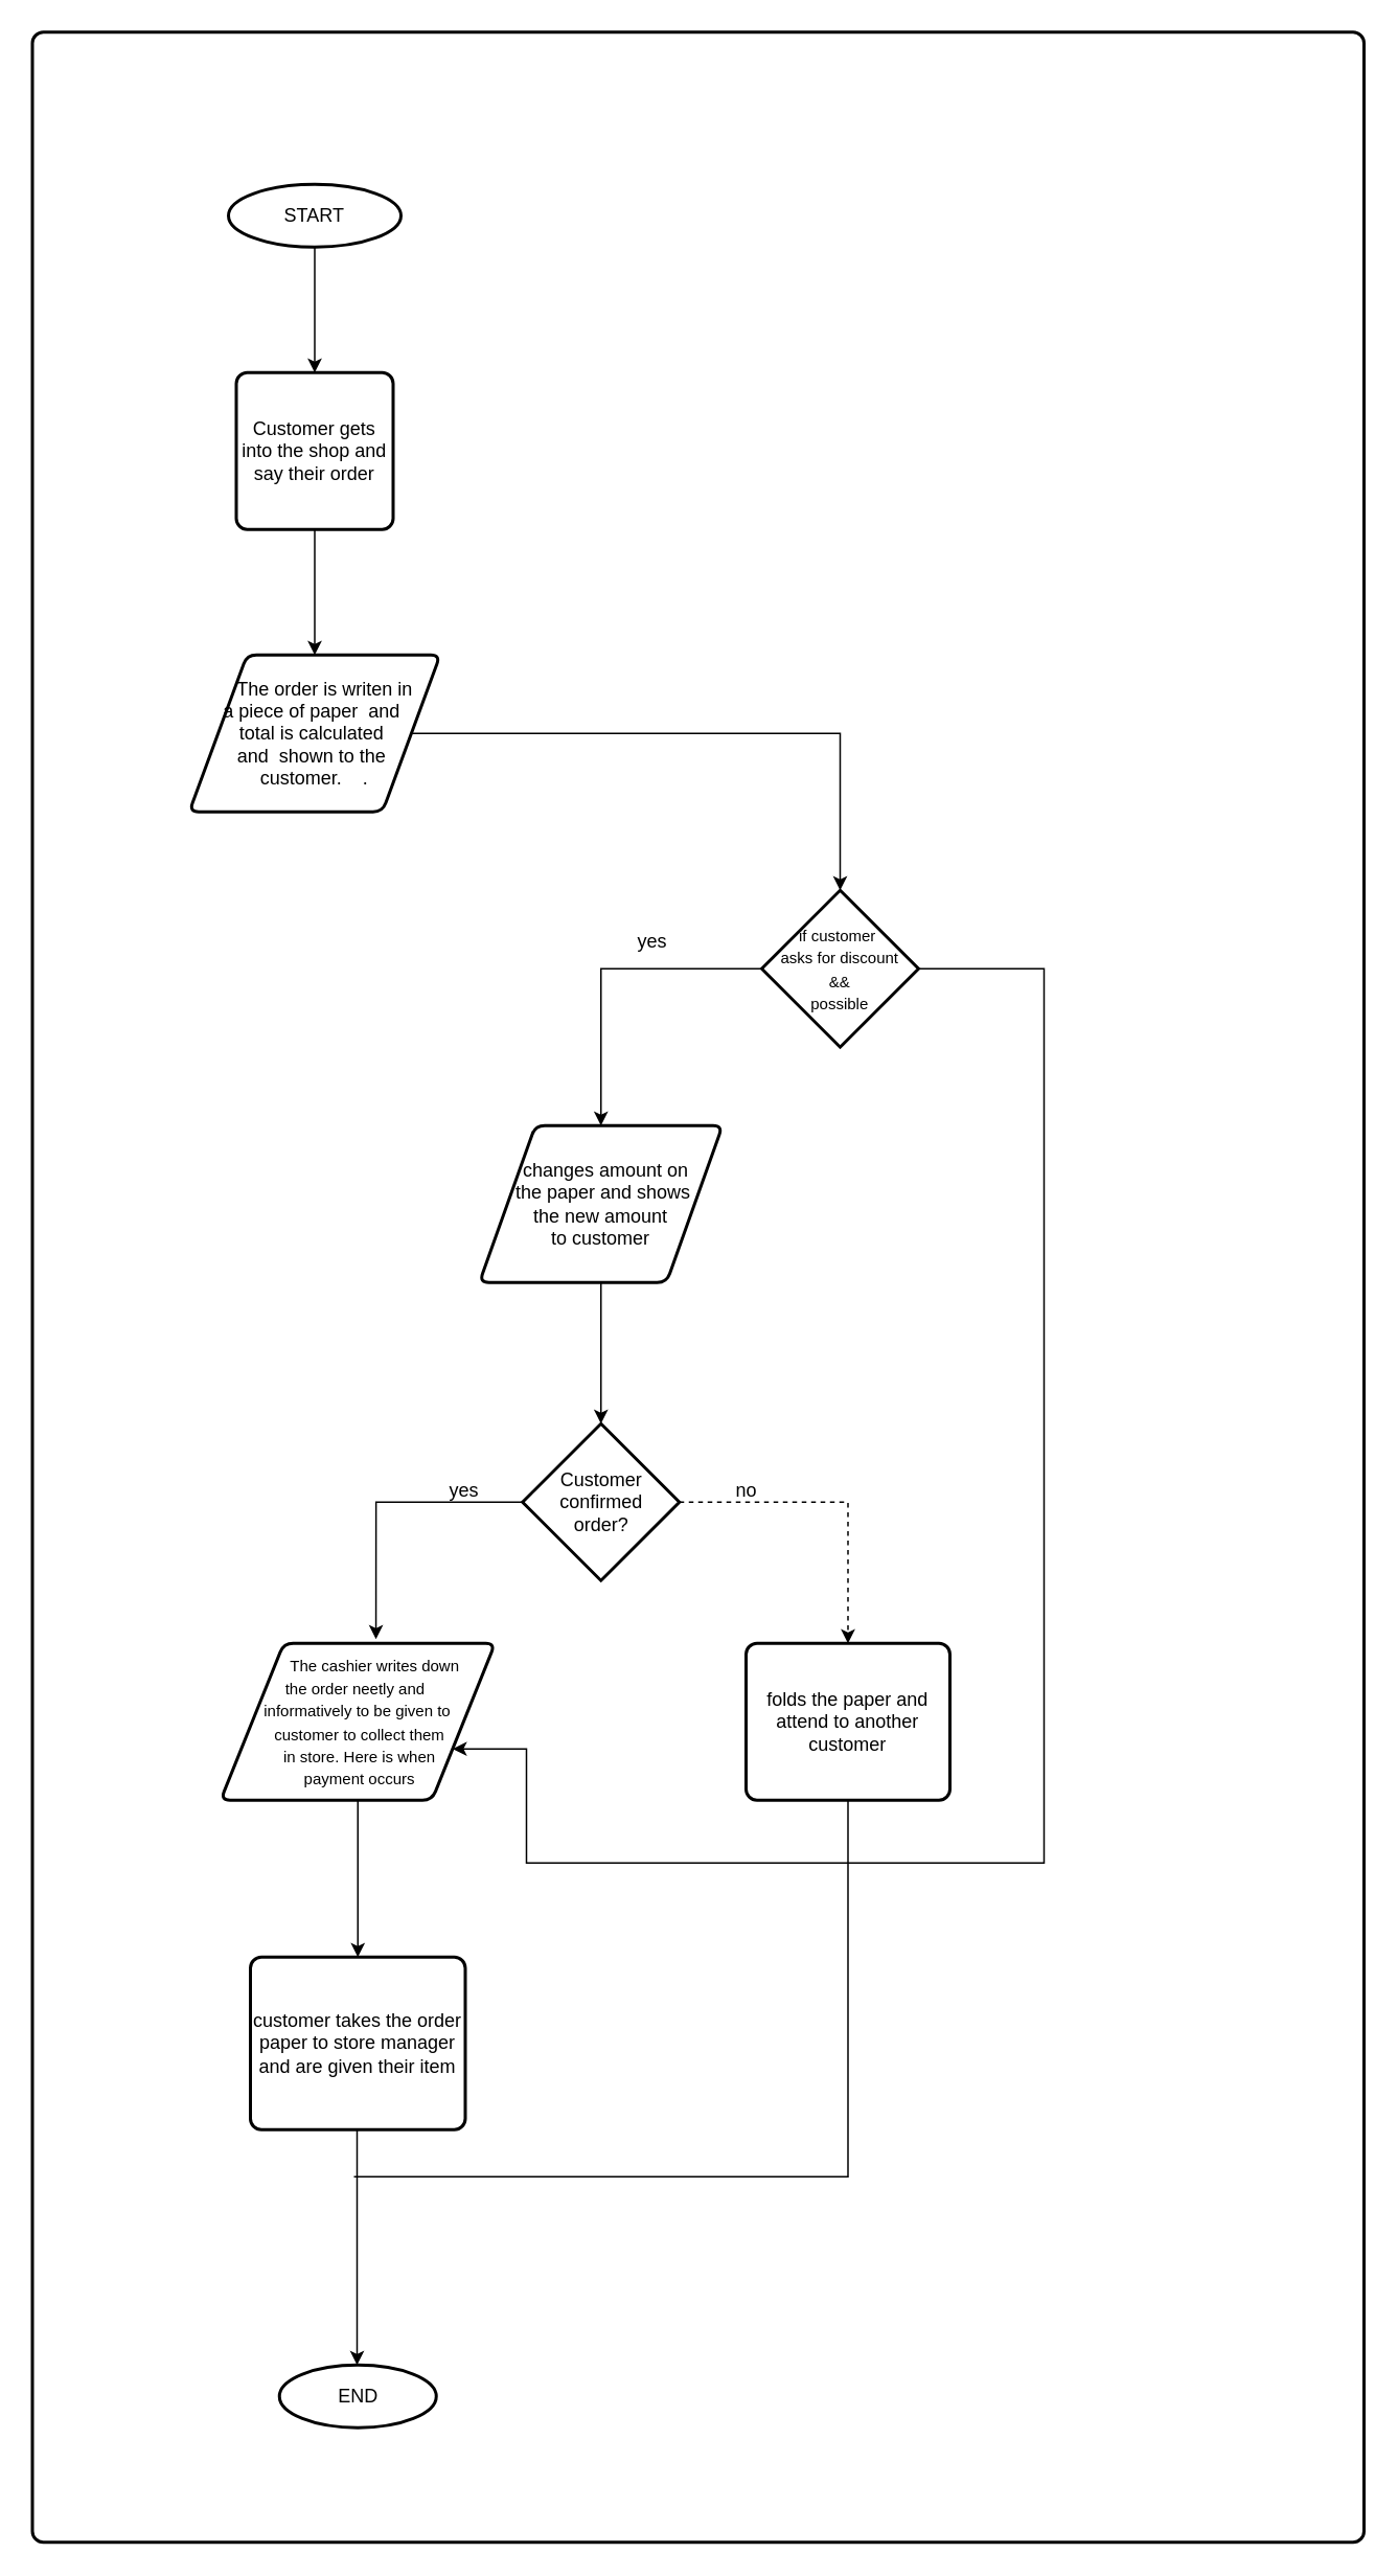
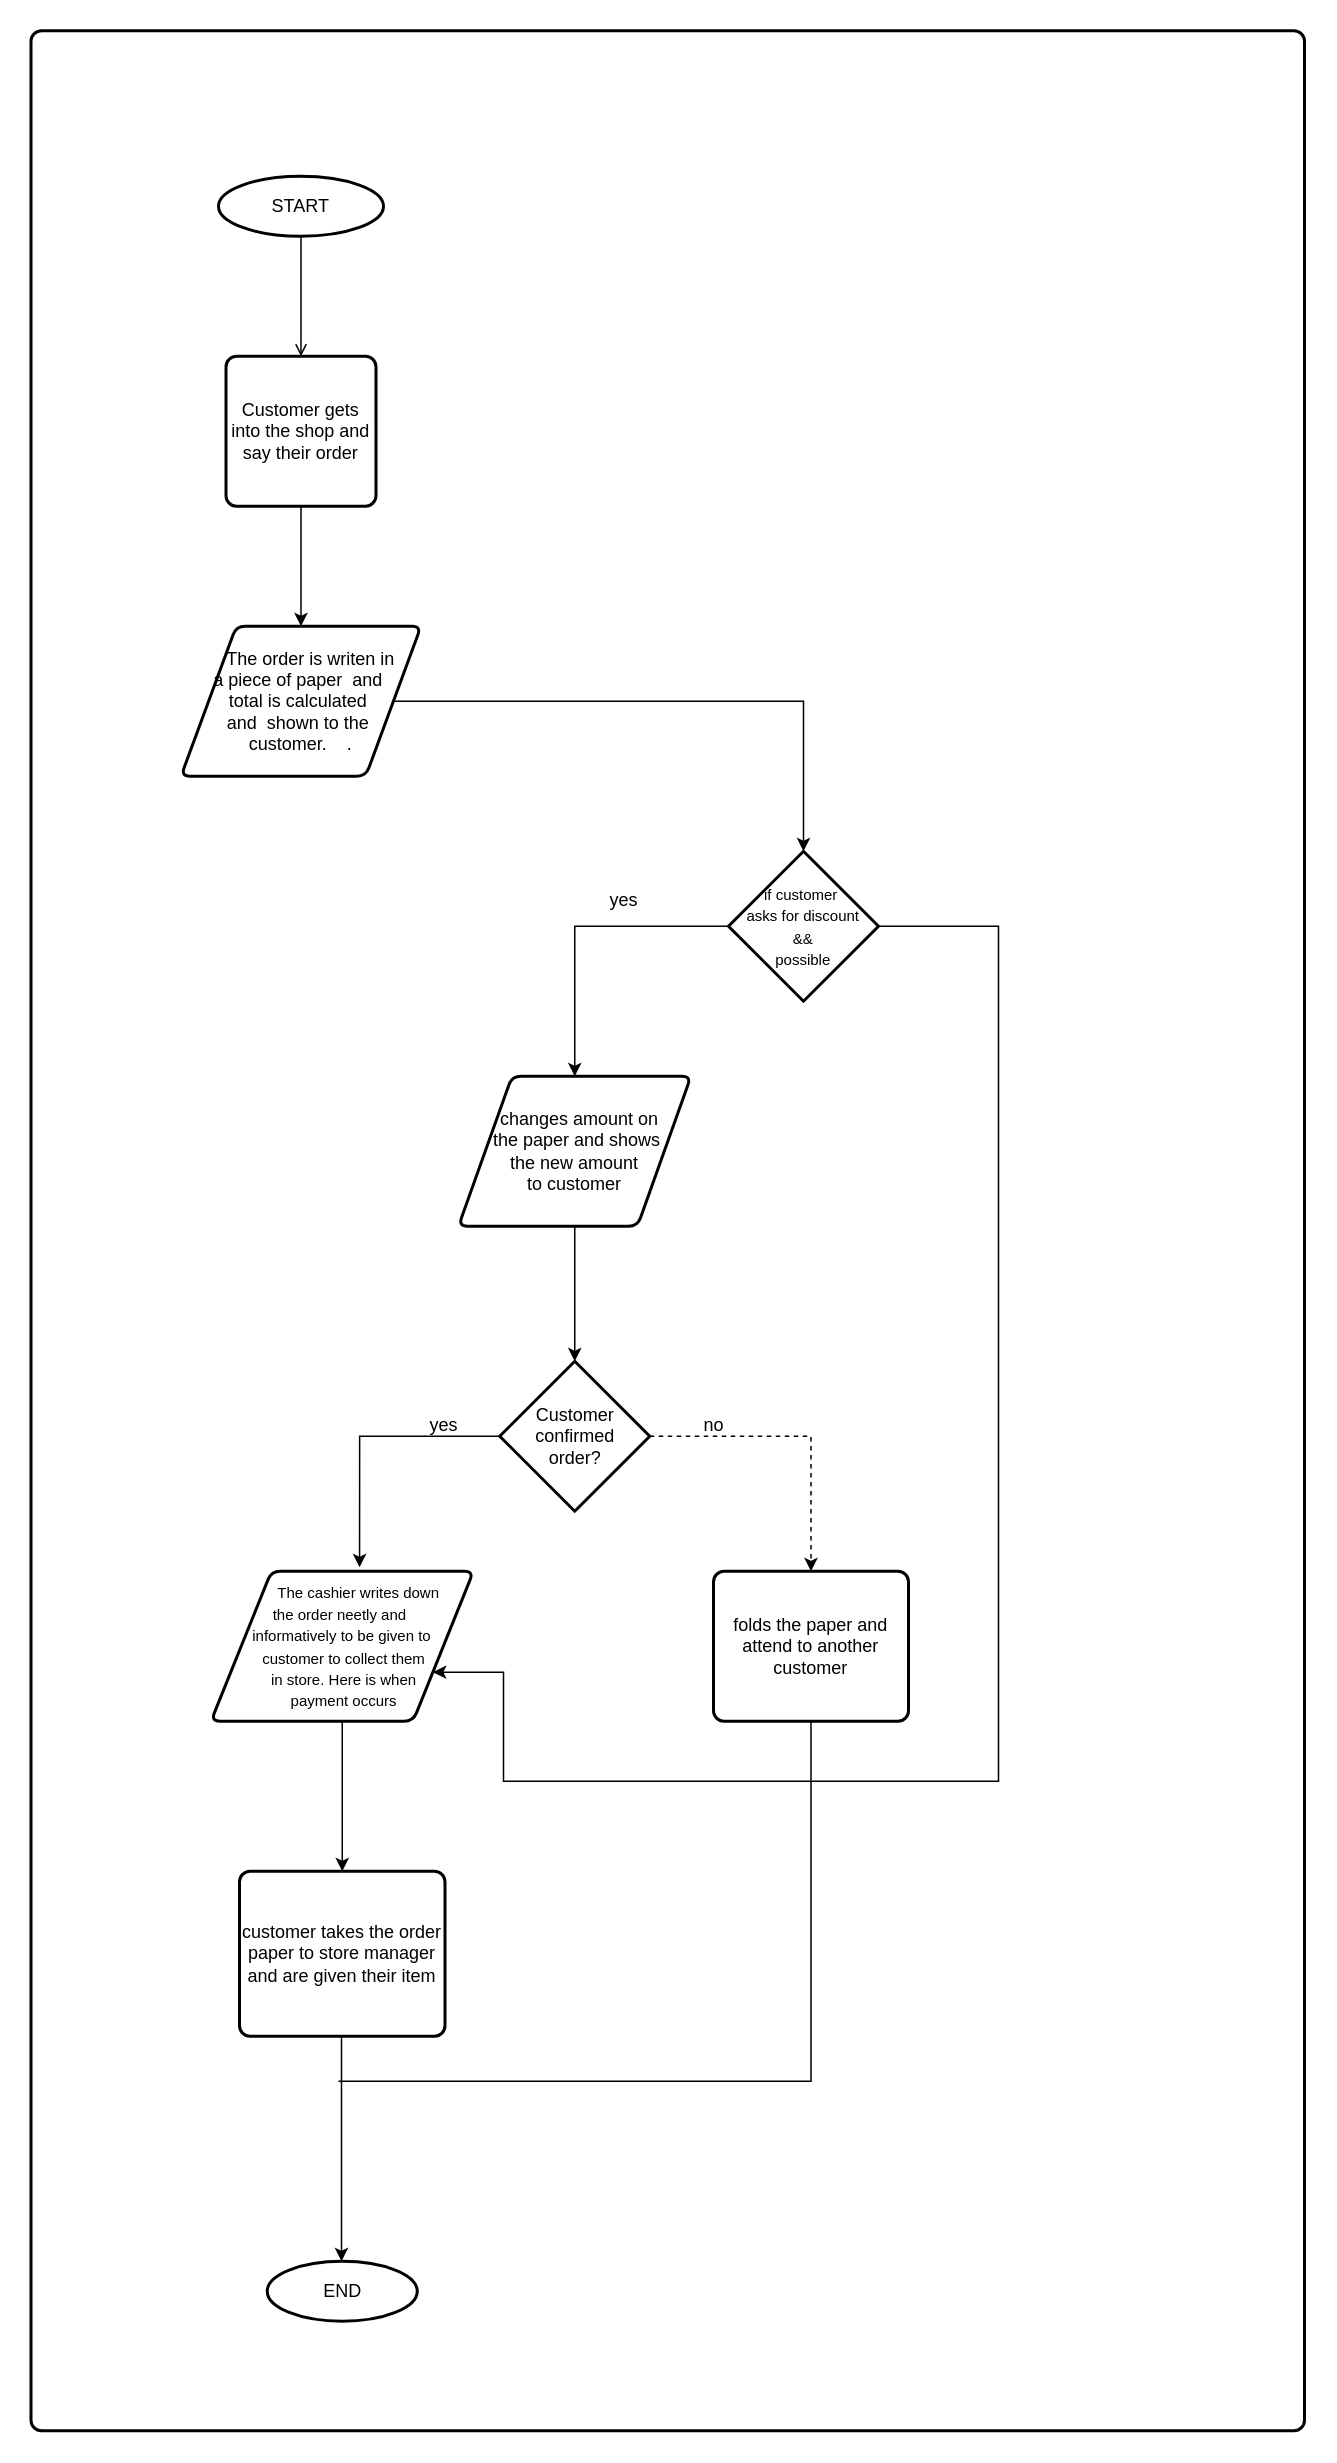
  <mxCell id="0" />
  <mxCell id="1" parent="0" />
  <mxCell id="2" value="" style="rounded=1;whiteSpace=wrap;html=1;absoluteArcSize=1;arcSize=14;strokeWidth=2;" vertex="1" parent="1"><mxGeometry x="20" y="20" width="849" height="1600" as="geometry" /></mxCell>
- <mxCell id="3" style="edgeStyle=orthogonalEdgeStyle;rounded=0;orthogonalLoop=1;jettySize=auto;html=1;exitX=0.5;exitY=1;exitDx=0;exitDy=0;exitPerimeter=0;entryX=0.5;entryY=0;entryDx=0;entryDy=0;" edge="1" parent="1" source="4" target="6"><mxGeometry relative="1" as="geometry" /></mxCell>
+ <mxCell id="3" style="edgeStyle=orthogonalEdgeStyle;rounded=0;orthogonalLoop=1;jettySize=auto;html=1;exitX=0.5;exitY=1;exitDx=0;exitDy=0;exitPerimeter=0;entryX=0.5;entryY=0;entryDx=0;entryDy=0;endArrow=open;" edge="1" parent="1" source="4" target="6"><mxGeometry relative="1" as="geometry" /></mxCell>
  <mxCell id="4" value="START" style="strokeWidth=2;html=1;shape=mxgraph.flowchart.start_1;whiteSpace=wrap;" vertex="1" parent="1"><mxGeometry x="145" y="117" width="110" height="40" as="geometry" /></mxCell>
  <mxCell id="5" style="edgeStyle=orthogonalEdgeStyle;rounded=0;orthogonalLoop=1;jettySize=auto;html=1;exitX=0.5;exitY=1;exitDx=0;exitDy=0;entryX=0.5;entryY=0;entryDx=0;entryDy=0;" edge="1" parent="1" source="6" target="7"><mxGeometry relative="1" as="geometry" /></mxCell>
  <mxCell id="6" value="Customer gets into the shop and say their order" style="rounded=1;whiteSpace=wrap;html=1;absoluteArcSize=1;arcSize=14;strokeWidth=2;" vertex="1" parent="1"><mxGeometry x="150" y="237" width="100" height="100" as="geometry" /></mxCell>
  <mxCell id="7" value="&amp;nbsp; &amp;nbsp; &amp;nbsp;The order is writen in&amp;nbsp;&lt;div&gt;a&amp;nbsp;&lt;span style=&quot;background-color: transparent; color: light-dark(rgb(0, 0, 0), rgb(255, 255, 255));&quot;&gt;piece of paper&amp;nbsp;&lt;/span&gt;&lt;span style=&quot;background-color: transparent; color: light-dark(rgb(0, 0, 0), rgb(255, 255, 255));&quot;&gt;&amp;nbsp;and&amp;nbsp;&lt;/span&gt;&lt;div&gt;&lt;span style=&quot;background-color: transparent; color: light-dark(rgb(0, 0, 0), rgb(255, 255, 255));&quot;&gt;total is calculated&amp;nbsp;&lt;/span&gt;&lt;/div&gt;&lt;div&gt;&lt;span style=&quot;background-color: transparent; color: light-dark(rgb(0, 0, 0), rgb(255, 255, 255));&quot;&gt;and&amp;nbsp;&amp;nbsp;&lt;/span&gt;&lt;span style=&quot;background-color: transparent; color: light-dark(rgb(0, 0, 0), rgb(255, 255, 255));&quot;&gt;shown to the&amp;nbsp;&lt;/span&gt;&lt;/div&gt;&lt;div&gt;&lt;span style=&quot;background-color: transparent; color: light-dark(rgb(0, 0, 0), rgb(255, 255, 255));&quot;&gt;customer.&amp;nbsp; &amp;nbsp; .&lt;/span&gt;&lt;/div&gt;&lt;/div&gt;" style="shape=parallelogram;html=1;strokeWidth=2;perimeter=parallelogramPerimeter;whiteSpace=wrap;rounded=1;arcSize=12;size=0.23;" vertex="1" parent="1"><mxGeometry x="120" y="417" width="160" height="100" as="geometry" /></mxCell>
  <mxCell id="8" style="edgeStyle=orthogonalEdgeStyle;rounded=0;orthogonalLoop=1;jettySize=auto;html=1;exitX=0;exitY=0.5;exitDx=0;exitDy=0;exitPerimeter=0;entryX=0.5;entryY=0;entryDx=0;entryDy=0;" edge="1" parent="1" source="10" target="12"><mxGeometry relative="1" as="geometry" /></mxCell>
  <mxCell id="9" style="edgeStyle=orthogonalEdgeStyle;rounded=0;orthogonalLoop=1;jettySize=auto;html=1;exitX=1;exitY=0.5;exitDx=0;exitDy=0;exitPerimeter=0;entryX=1;entryY=0.75;entryDx=0;entryDy=0;" edge="1" parent="1" source="10" target="17"><mxGeometry relative="1" as="geometry"><mxPoint x="705" y="767" as="targetPoint" /><Array as="points"><mxPoint x="665" y="617" /><mxPoint x="665" y="1187" /><mxPoint x="335" y="1187" /><mxPoint x="335" y="1114" /></Array></mxGeometry></mxCell>
  <mxCell id="10" value="&lt;font style=&quot;font-size: 10px;&quot;&gt;if customer&amp;nbsp;&lt;/font&gt;&lt;div&gt;&lt;font style=&quot;font-size: 10px;&quot;&gt;asks&amp;nbsp;&lt;/font&gt;&lt;span style=&quot;font-size: 10px; background-color: transparent; color: light-dark(rgb(0, 0, 0), rgb(255, 255, 255));&quot;&gt;for discount&lt;/span&gt;&lt;div&gt;&lt;div&gt;&lt;font style=&quot;font-size: 10px;&quot;&gt;&amp;amp;&amp;amp;&lt;/font&gt;&lt;/div&gt;&lt;div&gt;&lt;font style=&quot;font-size: 10px;&quot;&gt;possible&lt;/font&gt;&lt;/div&gt;&lt;/div&gt;&lt;/div&gt;" style="strokeWidth=2;html=1;shape=mxgraph.flowchart.decision;whiteSpace=wrap;" vertex="1" parent="1"><mxGeometry x="485" y="567" width="100" height="100" as="geometry" /></mxCell>
  <mxCell id="11" style="edgeStyle=orthogonalEdgeStyle;rounded=0;orthogonalLoop=1;jettySize=auto;html=1;entryX=0.5;entryY=0;entryDx=0;entryDy=0;entryPerimeter=0;" edge="1" parent="1" source="7" target="10"><mxGeometry relative="1" as="geometry" /></mxCell>
  <mxCell id="12" value="&amp;nbsp; &amp;nbsp;changes amount on&amp;nbsp;&lt;div&gt;&amp;nbsp;the paper and shows&lt;div&gt;&amp;nbsp;the new amount&amp;nbsp;&lt;div&gt;to customer&lt;/div&gt;&lt;/div&gt;&lt;/div&gt;" style="shape=parallelogram;html=1;strokeWidth=2;perimeter=parallelogramPerimeter;whiteSpace=wrap;rounded=1;arcSize=12;size=0.23;" vertex="1" parent="1"><mxGeometry x="305" y="717" width="155" height="100" as="geometry" /></mxCell>
  <mxCell id="13" value="yes" style="text;html=1;align=center;verticalAlign=middle;resizable=0;points=[];autosize=1;strokeColor=none;fillColor=none;" vertex="1" parent="1"><mxGeometry x="395" y="585" width="40" height="30" as="geometry" /></mxCell>
  <mxCell id="14" style="edgeStyle=orthogonalEdgeStyle;rounded=0;orthogonalLoop=1;jettySize=auto;html=1;exitX=1;exitY=0.5;exitDx=0;exitDy=0;exitPerimeter=0;entryX=0.5;entryY=0;entryDx=0;entryDy=0;dashed=1;" edge="1" parent="1" source="15" target="20"><mxGeometry relative="1" as="geometry" /></mxCell>
  <mxCell id="15" value="Customer confirmed&lt;div&gt;order?&lt;/div&gt;" style="strokeWidth=2;html=1;shape=mxgraph.flowchart.decision;whiteSpace=wrap;" vertex="1" parent="1"><mxGeometry x="332.5" y="907" width="100" height="100" as="geometry" /></mxCell>
  <mxCell id="16" style="edgeStyle=orthogonalEdgeStyle;rounded=0;orthogonalLoop=1;jettySize=auto;html=1;" edge="1" parent="1" source="17" target="22"><mxGeometry relative="1" as="geometry" /></mxCell>
  <mxCell id="17" value="&lt;font style=&quot;font-size: 10px;&quot;&gt;&amp;nbsp; &amp;nbsp; &amp;nbsp; &amp;nbsp; &amp;nbsp;The cashier writes down&amp;nbsp;&lt;/font&gt;&lt;div&gt;&lt;font style=&quot;font-size: 10px;&quot;&gt;the&amp;nbsp;&lt;/font&gt;&lt;span style=&quot;font-size: 10px; background-color: transparent; color: light-dark(rgb(0, 0, 0), rgb(255, 255, 255));&quot;&gt;order neetly and&amp;nbsp;&lt;/span&gt;&lt;div&gt;&lt;font style=&quot;font-size: 10px;&quot;&gt;informatively&lt;/font&gt;&lt;span style=&quot;font-size: 10px; background-color: transparent; color: light-dark(rgb(0, 0, 0), rgb(255, 255, 255));&quot;&gt;&amp;nbsp;to be given to&lt;/span&gt;&lt;div&gt;&lt;font style=&quot;font-size: 10px;&quot;&gt;&amp;nbsp;customer&lt;/font&gt;&lt;span style=&quot;font-size: 10px; background-color: transparent; color: light-dark(rgb(0, 0, 0), rgb(255, 255, 255));&quot;&gt;&amp;nbsp;to&amp;nbsp;&lt;/span&gt;&lt;span style=&quot;font-size: 10px; background-color: transparent; color: light-dark(rgb(0, 0, 0), rgb(255, 255, 255));&quot;&gt;collect them&lt;/span&gt;&lt;/div&gt;&lt;div&gt;&lt;font style=&quot;font-size: 10px;&quot;&gt;&lt;span style=&quot;background-color: transparent; color: light-dark(rgb(0, 0, 0), rgb(255, 255, 255));&quot;&gt;&amp;nbsp;in store.&amp;nbsp;&lt;/span&gt;&lt;/font&gt;&lt;span style=&quot;background-color: transparent; color: light-dark(rgb(0, 0, 0), rgb(255, 255, 255)); font-size: 10px;&quot;&gt;Here&amp;nbsp;&lt;/span&gt;&lt;span style=&quot;background-color: transparent; color: light-dark(rgb(0, 0, 0), rgb(255, 255, 255)); font-size: 10px;&quot;&gt;is when&lt;/span&gt;&lt;/div&gt;&lt;div&gt;&lt;span style=&quot;background-color: transparent; color: light-dark(rgb(0, 0, 0), rgb(255, 255, 255)); font-size: 10px;&quot;&gt;&amp;nbsp;payment&amp;nbsp;&lt;/span&gt;&lt;span style=&quot;background-color: transparent; color: light-dark(rgb(0, 0, 0), rgb(255, 255, 255)); font-size: 10px;&quot;&gt;occurs&lt;/span&gt;&lt;/div&gt;&lt;/div&gt;&lt;/div&gt;" style="shape=parallelogram;html=1;strokeWidth=2;perimeter=parallelogramPerimeter;whiteSpace=wrap;rounded=1;arcSize=12;size=0.23;" vertex="1" parent="1"><mxGeometry x="140" y="1047" width="175" height="100" as="geometry" /></mxCell>
  <mxCell id="18" style="edgeStyle=orthogonalEdgeStyle;rounded=0;orthogonalLoop=1;jettySize=auto;html=1;entryX=0.566;entryY=-0.026;entryDx=0;entryDy=0;entryPerimeter=0;" edge="1" parent="1" source="15" target="17"><mxGeometry relative="1" as="geometry" /></mxCell>
  <mxCell id="19" style="edgeStyle=orthogonalEdgeStyle;rounded=0;orthogonalLoop=1;jettySize=auto;html=1;exitX=0.5;exitY=1;exitDx=0;exitDy=0;endArrow=none;startFill=0;" edge="1" parent="1" source="20"><mxGeometry relative="1" as="geometry"><mxPoint x="225" y="1387" as="targetPoint" /><Array as="points"><mxPoint x="540" y="1387" /><mxPoint x="346" y="1387" /></Array></mxGeometry></mxCell>
  <mxCell id="20" value="folds the paper and attend to another customer" style="rounded=1;whiteSpace=wrap;html=1;absoluteArcSize=1;arcSize=14;strokeWidth=2;" vertex="1" parent="1"><mxGeometry x="475" y="1047" width="130" height="100" as="geometry" /></mxCell>
  <mxCell id="21" style="edgeStyle=orthogonalEdgeStyle;rounded=0;orthogonalLoop=1;jettySize=auto;html=1;entryX=0.5;entryY=0;entryDx=0;entryDy=0;entryPerimeter=0;" edge="1" parent="1" source="12" target="15"><mxGeometry relative="1" as="geometry" /></mxCell>
  <mxCell id="22" value="customer takes the order paper to store manager and are given their item" style="rounded=1;whiteSpace=wrap;html=1;absoluteArcSize=1;arcSize=14;strokeWidth=2;" vertex="1" parent="1"><mxGeometry x="159" y="1247" width="137" height="110" as="geometry" /></mxCell>
  <mxCell id="23" value="yes" style="text;html=1;align=center;verticalAlign=middle;resizable=0;points=[];autosize=1;strokeColor=none;fillColor=none;" vertex="1" parent="1"><mxGeometry x="275" y="935" width="40" height="30" as="geometry" /></mxCell>
  <mxCell id="24" value="no" style="text;html=1;align=center;verticalAlign=middle;resizable=0;points=[];autosize=1;strokeColor=none;fillColor=none;" vertex="1" parent="1"><mxGeometry x="455" y="935" width="40" height="30" as="geometry" /></mxCell>
  <mxCell id="25" value="END" style="strokeWidth=2;html=1;shape=mxgraph.flowchart.start_1;whiteSpace=wrap;" vertex="1" parent="1"><mxGeometry x="177.5" y="1507" width="100" height="40" as="geometry" /></mxCell>
  <mxCell id="26" style="edgeStyle=orthogonalEdgeStyle;rounded=0;orthogonalLoop=1;jettySize=auto;html=1;entryX=0.5;entryY=0;entryDx=0;entryDy=0;entryPerimeter=0;" edge="1" parent="1"><mxGeometry relative="1" as="geometry"><mxPoint x="227" y="1357" as="sourcePoint" /><mxPoint x="227" y="1507" as="targetPoint" /></mxGeometry></mxCell>
